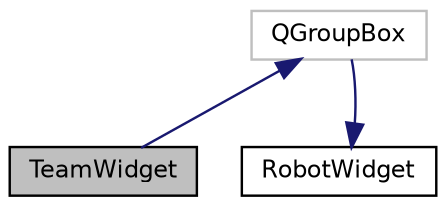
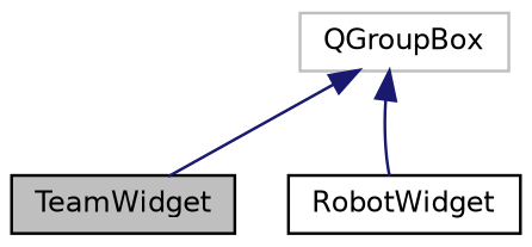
  digraph {
    fontname="DejaVu Sans"
    node [color=black fillcolor=white fontname="DejaVu Sans" fontsize=10 shape=record style=filled]
    edge [color=midnightblue dir=back fontname="DejaVu Sans" fontsize=10 labelfontname=Helvetica labelfontsize=10 style=solid]
    n1 [fillcolor=grey75 fontcolor=black height=0.2 label=TeamWidget width=0.4]
    n2 [color=grey75 height=0.2 label=QGroupBox width=0.4]
    n3 [height=0.2 label=RobotWidget width=0.4]
    n2 -> n1
-   n3 -> n2
+   n2 -> n3
  }
